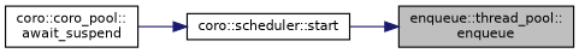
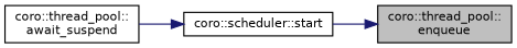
  digraph {
    rankdir=RL
    node [color=black fillcolor=white fontname=Helvetica fontsize=10 shape=record style=filled]
    edge [color=midnightblue dir=back fontname=Helvetica fontsize=10 labelfontname=Helvetica labelfontsize=10 style=solid]
-   n1 [fillcolor=grey75 fontcolor=black height=0.2 label="enqueue::thread_pool::\lenqueue" width=0.4]
+   n1 [fillcolor=grey75 fontcolor=black height=0.2 label="coro::thread_pool::\lenqueue" width=0.4]
    n2 [height=0.2 label="coro::scheduler::start" width=0.4]
-   n3 [height=0.2 label="coro::coro_pool::\lawait_suspend" width=0.4]
+   n3 [height=0.2 label="coro::thread_pool::\lawait_suspend" width=0.4]
    n1 -> n2
    n2 -> n3
  }
